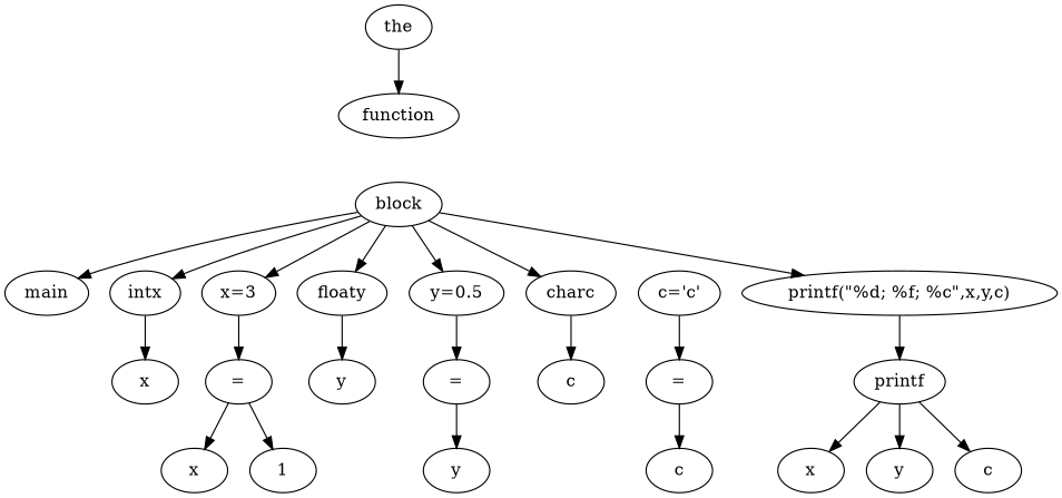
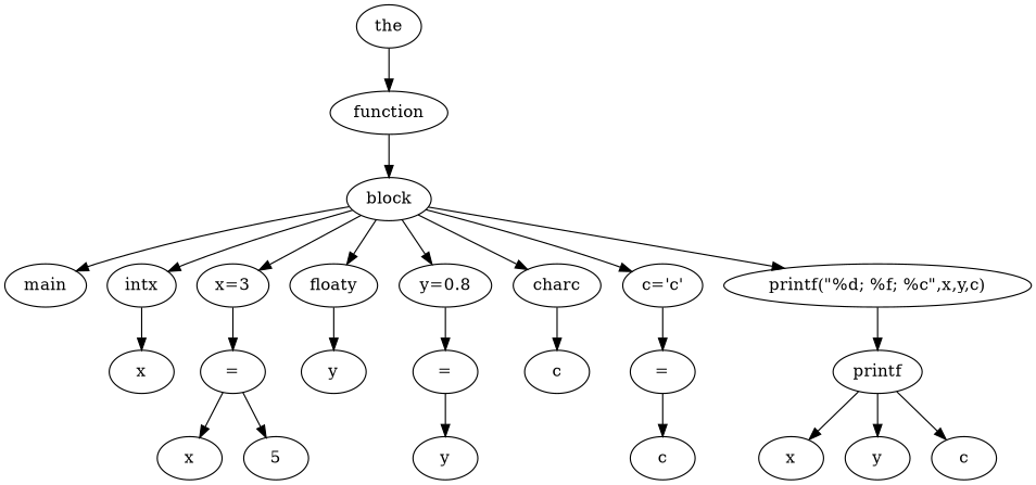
  digraph {
    n1 [label=the]
    n2 [label=function]
    n3 [label=block]
    n4 [label=main]
    n5 [label=intx]
    n6 [label="x=3"]
    n7 [label=floaty]
-   n8 [label="y=0.5"]
+   n8 [label="y=0.8"]
    n9 [label=charc]
    n10 [label="c='c'"]
    n11 [label="printf(\"%d; %f; %c\",x,y,c)"]
    n12 [label=x]
    n13 [label="="]
    n14 [label=y]
    n15 [label="="]
    n16 [label=c]
    n17 [label="="]
    n18 [label=printf]
    n19 [label=x]
-   n20 [label=1]
+   n20 [label=5]
    n21 [label=y]
    n22 [label=c]
    n23 [label=x]
    n24 [label=y]
    n25 [label=c]
    n1 -> n2
+   n2 -> n3
    n3 -> n4
    n3 -> n5
    n3 -> n6
    n3 -> n7
    n3 -> n8
    n3 -> n9
+   n3 -> n10
    n3 -> n11
    n5 -> n12
    n6 -> n13
    n7 -> n14
    n8 -> n15
    n9 -> n16
    n10 -> n17
    n11 -> n18
    n13 -> n19
    n13 -> n20
    n15 -> n21
    n17 -> n22
    n18 -> n23
    n18 -> n24
    n18 -> n25
  }
